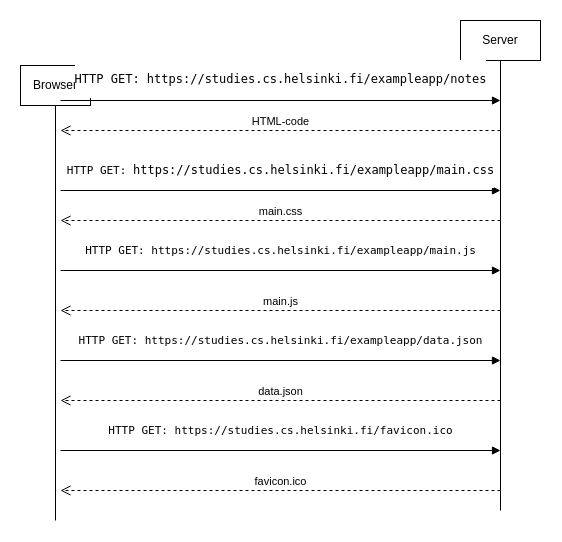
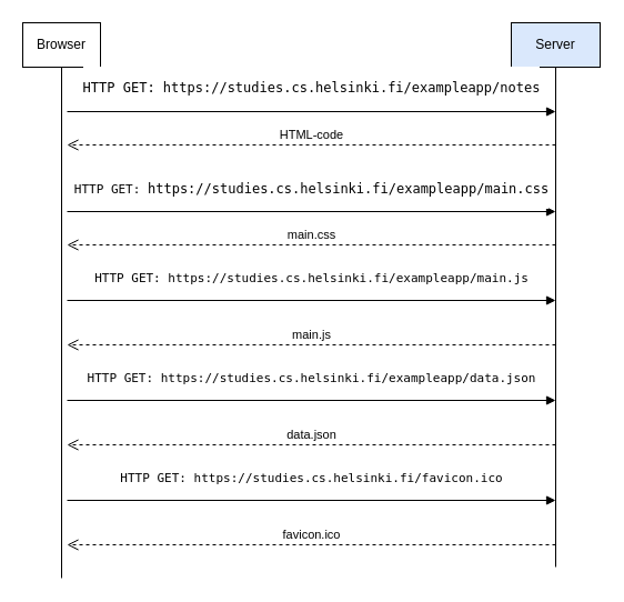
  <mxCell id="0" />
  <mxCell id="1" parent="0" />
- <mxCell id="2" value="Browser" style="rounded=0;whiteSpace=wrap;html=1;" parent="1" vertex="1"><mxGeometry x="20" y="65" width="70" height="40" as="geometry" /></mxCell>
- <mxCell id="3" value="Server" style="rounded=0;whiteSpace=wrap;html=1;" parent="1" vertex="1"><mxGeometry x="460" y="20" width="80" height="40" as="geometry" /></mxCell>
+ <mxCell id="2" value="Browser" style="rounded=0;whiteSpace=wrap;html=1;" parent="1" vertex="1"><mxGeometry x="20" y="20" width="70" height="40" as="geometry" /></mxCell>
+ <mxCell id="3" value="Server" style="rounded=0;whiteSpace=wrap;html=1;fillColor=#dae8fc;" parent="1" vertex="1"><mxGeometry x="460" y="20" width="80" height="40" as="geometry" /></mxCell>
  <mxCell id="4" value="" style="endArrow=none;html=1;rounded=0;entryX=0.5;entryY=1;entryDx=0;entryDy=0;" parent="1" target="2" edge="1"><mxGeometry width="50" height="50" relative="1" as="geometry"><mxPoint x="55" y="520" as="sourcePoint" /><mxPoint x="340" y="290" as="targetPoint" /></mxGeometry></mxCell>
  <mxCell id="5" value="" style="endArrow=none;html=1;rounded=0;entryX=0.5;entryY=1;entryDx=0;entryDy=0;" parent="1" edge="1"><mxGeometry width="50" height="50" relative="1" as="geometry"><mxPoint x="500" y="510" as="sourcePoint" /><mxPoint x="500" y="60" as="targetPoint" /></mxGeometry></mxCell>
  <mxCell id="6" value="HTML-code" style="html=1;verticalAlign=bottom;endArrow=open;dashed=1;endSize=8;rounded=0;" parent="1" edge="1"><mxGeometry relative="1" as="geometry"><mxPoint x="500" y="130" as="sourcePoint" /><mxPoint x="60" y="130" as="targetPoint" /></mxGeometry></mxCell>
  <mxCell id="7" value="&lt;pre style=&quot;font-size: 12px ; text-align: left&quot;&gt;HTTP GET: https://studies.cs.helsinki.fi/exampleapp/notes&lt;/pre&gt;" style="html=1;verticalAlign=bottom;endArrow=block;rounded=0;" parent="1" edge="1"><mxGeometry width="80" relative="1" as="geometry"><mxPoint x="60" y="100" as="sourcePoint" /><mxPoint x="500" y="100" as="targetPoint" /></mxGeometry></mxCell>
  <mxCell id="8" value="&lt;pre style=&quot;text-align: left&quot;&gt;HTTP GET: &lt;span style=&quot;font-size: 12px&quot;&gt;https://studies.cs.helsinki.fi/exampleapp/main.css&lt;br&gt;&lt;/span&gt;&lt;/pre&gt;" style="html=1;verticalAlign=bottom;endArrow=block;rounded=0;" parent="1" edge="1"><mxGeometry width="80" relative="1" as="geometry"><mxPoint x="60" y="190" as="sourcePoint" /><mxPoint x="500" y="190" as="targetPoint" /><mxPoint as="offset" /></mxGeometry></mxCell>
  <mxCell id="9" value="main.css" style="html=1;verticalAlign=bottom;endArrow=open;dashed=1;endSize=8;rounded=0;" parent="1" edge="1"><mxGeometry relative="1" as="geometry"><mxPoint x="500" y="220" as="sourcePoint" /><mxPoint x="60" y="220" as="targetPoint" /></mxGeometry></mxCell>
  <mxCell id="10" value="&lt;pre style=&quot;text-align: left&quot;&gt;HTTP GET: https://studies.cs.helsinki.fi/exampleapp/main.js&lt;/pre&gt;" style="html=1;verticalAlign=bottom;endArrow=block;rounded=0;" parent="1" edge="1"><mxGeometry width="80" relative="1" as="geometry"><mxPoint x="60" y="270" as="sourcePoint" /><mxPoint x="500" y="270" as="targetPoint" /><mxPoint as="offset" /></mxGeometry></mxCell>
  <mxCell id="11" value="main.js" style="html=1;verticalAlign=bottom;endArrow=open;dashed=1;endSize=8;rounded=0;" parent="1" edge="1"><mxGeometry relative="1" as="geometry"><mxPoint x="500" y="310" as="sourcePoint" /><mxPoint x="60" y="310" as="targetPoint" /></mxGeometry></mxCell>
  <mxCell id="12" value="&lt;pre style=&quot;text-align: left&quot;&gt;HTTP GET: https://studies.cs.helsinki.fi/exampleapp/data.json&lt;/pre&gt;" style="html=1;verticalAlign=bottom;endArrow=block;rounded=0;" parent="1" edge="1"><mxGeometry width="80" relative="1" as="geometry"><mxPoint x="60" y="360" as="sourcePoint" /><mxPoint x="500" y="360" as="targetPoint" /><mxPoint as="offset" /></mxGeometry></mxCell>
  <mxCell id="13" value="data.json" style="html=1;verticalAlign=bottom;endArrow=open;dashed=1;endSize=8;rounded=0;" parent="1" edge="1"><mxGeometry relative="1" as="geometry"><mxPoint x="500" y="400" as="sourcePoint" /><mxPoint x="60" y="400" as="targetPoint" /></mxGeometry></mxCell>
  <mxCell id="14" value="&lt;pre style=&quot;text-align: left&quot;&gt;HTTP GET: https://studies.cs.helsinki.fi/favicon.ico&lt;/pre&gt;" style="html=1;verticalAlign=bottom;endArrow=block;rounded=0;" parent="1" edge="1"><mxGeometry width="80" relative="1" as="geometry"><mxPoint x="60" y="450" as="sourcePoint" /><mxPoint x="500" y="450" as="targetPoint" /><mxPoint as="offset" /></mxGeometry></mxCell>
  <mxCell id="15" value="favicon.ico" style="html=1;verticalAlign=bottom;endArrow=open;dashed=1;endSize=8;rounded=0;" parent="1" edge="1"><mxGeometry relative="1" as="geometry"><mxPoint x="500" y="490" as="sourcePoint" /><mxPoint x="60" y="490" as="targetPoint" /></mxGeometry></mxCell>
